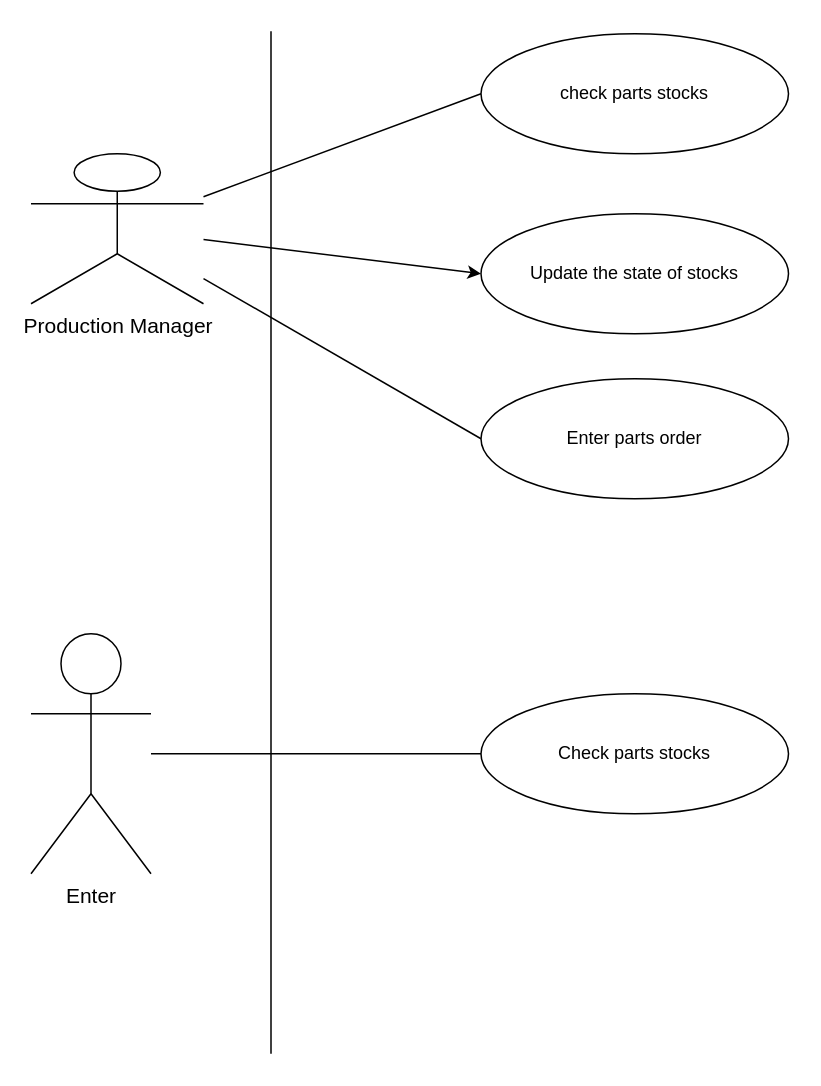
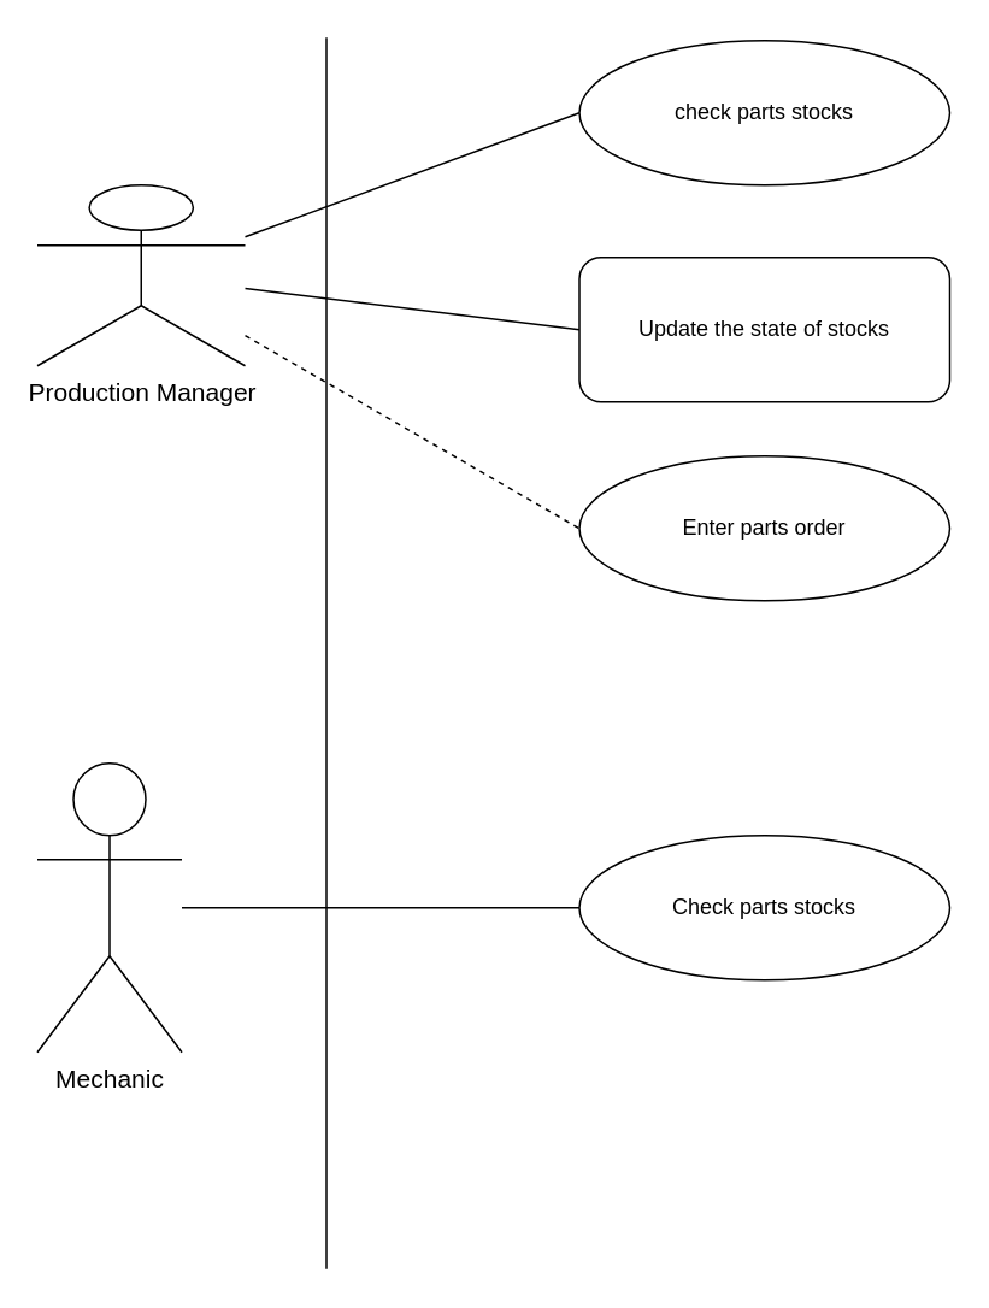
  <mxCell id="0" />
  <mxCell id="1" parent="0" />
  <mxCell id="2" value="&lt;font style=&quot;font-size: 14px&quot;&gt;Production Manager&lt;br&gt;&lt;/font&gt;" style="shape=umlActor;verticalLabelPosition=bottom;verticalAlign=top;html=1;outlineConnect=0;" parent="1" vertex="1"><mxGeometry x="20" y="102" width="115" height="100" as="geometry" /></mxCell>
  <mxCell id="3" value="check parts stocks" style="ellipse;whiteSpace=wrap;html=1;" parent="1" vertex="1"><mxGeometry x="320" y="22" width="205" height="80" as="geometry" /></mxCell>
- <mxCell id="4" value="Update the state of stocks" style="ellipse;whiteSpace=wrap;html=1;" parent="1" vertex="1"><mxGeometry x="320" y="142" width="205" height="80" as="geometry" /></mxCell>
+ <mxCell id="4" value="Update the state of stocks" style="whiteSpace=wrap;html=1;rounded=1;" parent="1" vertex="1"><mxGeometry x="320" y="142" width="205" height="80" as="geometry" /></mxCell>
  <mxCell id="5" value="" style="endArrow=none;html=1;entryX=0;entryY=0.5;entryDx=0;entryDy=0;" parent="1" source="2" target="3" edge="1"><mxGeometry width="50" height="50" relative="1" as="geometry"><mxPoint x="420" y="312" as="sourcePoint" /><mxPoint x="470" y="262" as="targetPoint" /></mxGeometry></mxCell>
- <mxCell id="6" value="" style="endArrow=classic;html=1;entryX=0;entryY=0.5;entryDx=0;entryDy=0;" parent="1" source="2" target="4" edge="1"><mxGeometry width="50" height="50" relative="1" as="geometry"><mxPoint x="420" y="312" as="sourcePoint" /><mxPoint x="470" y="262" as="targetPoint" /></mxGeometry></mxCell>
- <mxCell id="7" value="&lt;span style=&quot;font-size: 14px&quot;&gt;Enter&lt;/span&gt;" style="shape=umlActor;verticalLabelPosition=bottom;verticalAlign=top;html=1;outlineConnect=0;" parent="1" vertex="1"><mxGeometry x="20" y="422" width="80" height="160" as="geometry" /></mxCell>
+ <mxCell id="6" value="" style="endArrow=none;html=1;entryX=0;entryY=0.5;entryDx=0;entryDy=0;" parent="1" source="2" target="4" edge="1"><mxGeometry width="50" height="50" relative="1" as="geometry"><mxPoint x="420" y="312" as="sourcePoint" /><mxPoint x="470" y="262" as="targetPoint" /></mxGeometry></mxCell>
+ <mxCell id="7" value="&lt;span style=&quot;font-size: 14px&quot;&gt;Mechanic&lt;/span&gt;" style="shape=umlActor;verticalLabelPosition=bottom;verticalAlign=top;html=1;outlineConnect=0;" parent="1" vertex="1"><mxGeometry x="20" y="422" width="80" height="160" as="geometry" /></mxCell>
  <mxCell id="8" value="" style="endArrow=none;html=1;" parent="1" edge="1"><mxGeometry width="50" height="50" relative="1" as="geometry"><mxPoint x="180" y="702" as="sourcePoint" /><mxPoint x="180" y="20.4" as="targetPoint" /></mxGeometry></mxCell>
  <mxCell id="9" value="Check parts stocks" style="ellipse;whiteSpace=wrap;html=1;" parent="1" vertex="1"><mxGeometry x="320" y="462" width="205" height="80" as="geometry" /></mxCell>
  <mxCell id="10" value="" style="endArrow=none;html=1;entryX=0;entryY=0.5;entryDx=0;entryDy=0;" parent="1" source="7" target="9" edge="1"><mxGeometry width="50" height="50" relative="1" as="geometry"><mxPoint x="101" y="494.692" as="sourcePoint" /><mxPoint x="471" y="587" as="targetPoint" /></mxGeometry></mxCell>
  <mxCell id="11" value="Enter parts order" style="ellipse;whiteSpace=wrap;html=1;" vertex="1" parent="1"><mxGeometry x="320" y="252" width="205" height="80" as="geometry" /></mxCell>
- <mxCell id="12" value="" style="endArrow=none;html=1;entryX=0;entryY=0.5;entryDx=0;entryDy=0;" edge="1" parent="1" source="2" target="11"><mxGeometry width="50" height="50" relative="1" as="geometry"><mxPoint x="110" y="173.538" as="sourcePoint" /><mxPoint x="330" y="72" as="targetPoint" /></mxGeometry></mxCell>
+ <mxCell id="12" value="" style="endArrow=none;html=1;entryX=0;entryY=0.5;entryDx=0;entryDy=0;dashed=1;" edge="1" parent="1" source="2" target="11"><mxGeometry width="50" height="50" relative="1" as="geometry"><mxPoint x="110" y="173.538" as="sourcePoint" /><mxPoint x="330" y="72" as="targetPoint" /></mxGeometry></mxCell>
